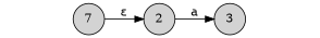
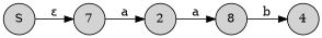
  digraph {
    rankdir=LR
    node [shape=circle style=filled]
+   n1 [label=S]
    n2 [label=7]
    n3 [label=2]
-   n4 [label=3]
-   n2 -> n3 [label="ε"]
+   n4 [label=8]
+   n5 [label=4]
+   n1 -> n2 [label="ε"]
+   n2 -> n3 [label=a]
    n3 -> n4 [label=a]
+   n4 -> n5 [label=b]
  }
